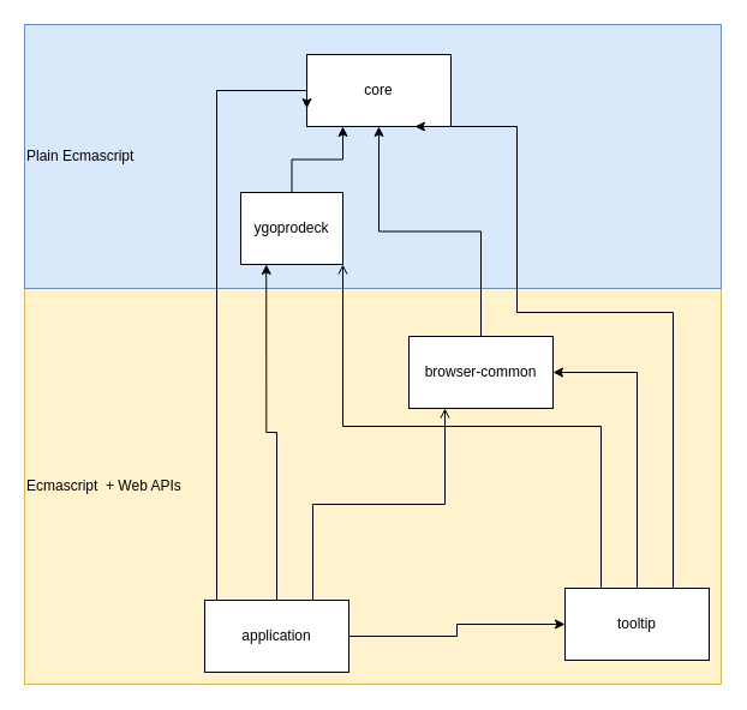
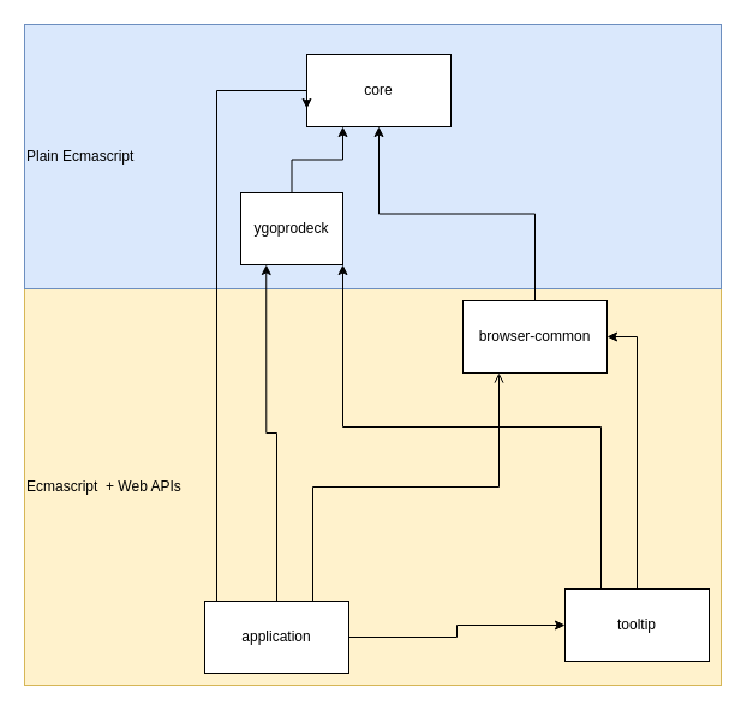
  <mxCell id="0" />
  <mxCell id="1" parent="0" />
  <mxCell id="2" value="&lt;div&gt;Ecmascript&amp;nbsp; + Web APIs&lt;br&gt;&lt;/div&gt;" style="rounded=0;whiteSpace=wrap;html=1;fillColor=#fff2cc;strokeColor=#d6b656;align=left;" parent="1" vertex="1"><mxGeometry x="20" y="240" width="580" height="330" as="geometry" /></mxCell>
  <mxCell id="3" value="&lt;div align=&quot;left&quot;&gt;Plain Ecmascript&lt;/div&gt;" style="rounded=0;whiteSpace=wrap;html=1;fillColor=#dae8fc;strokeColor=#6c8ebf;align=left;" parent="1" vertex="1"><mxGeometry x="20" y="20" width="580" height="220" as="geometry" /></mxCell>
  <mxCell id="4" value="core" style="rounded=0;whiteSpace=wrap;html=1;" parent="1" vertex="1"><mxGeometry x="255" y="45" width="120" height="60" as="geometry" /></mxCell>
  <mxCell id="5" style="edgeStyle=orthogonalEdgeStyle;rounded=0;orthogonalLoop=1;jettySize=auto;html=1;exitX=0.5;exitY=0;exitDx=0;exitDy=0;" parent="1" source="6" target="4" edge="1"><mxGeometry relative="1" as="geometry" /></mxCell>
- <mxCell id="6" value="browser-common" style="rounded=0;whiteSpace=wrap;html=1;" parent="1" vertex="1"><mxGeometry x="340" y="280" width="120" height="60" as="geometry" /></mxCell>
+ <mxCell id="6" value="browser-common" style="rounded=0;whiteSpace=wrap;html=1;" parent="1" vertex="1"><mxGeometry x="385" y="250" width="120" height="60" as="geometry" /></mxCell>
  <mxCell id="7" style="edgeStyle=orthogonalEdgeStyle;rounded=0;orthogonalLoop=1;jettySize=auto;html=1;exitX=0.5;exitY=0;exitDx=0;exitDy=0;entryX=0.25;entryY=1;entryDx=0;entryDy=0;" parent="1" source="8" target="4" edge="1"><mxGeometry relative="1" as="geometry" /></mxCell>
  <mxCell id="8" value="ygoprodeck" style="rounded=0;whiteSpace=wrap;html=1;" parent="1" vertex="1"><mxGeometry x="200" y="160" width="85" height="60" as="geometry" /></mxCell>
- <mxCell id="9" style="edgeStyle=orthogonalEdgeStyle;rounded=0;orthogonalLoop=1;jettySize=auto;html=1;exitX=0.25;exitY=0;exitDx=0;exitDy=0;entryX=1;entryY=1;entryDx=0;entryDy=0;endArrow=open;" parent="1" source="12" target="8" edge="1"><mxGeometry relative="1" as="geometry" /></mxCell>
+ <mxCell id="9" style="edgeStyle=orthogonalEdgeStyle;rounded=0;orthogonalLoop=1;jettySize=auto;html=1;exitX=0.25;exitY=0;exitDx=0;exitDy=0;entryX=1;entryY=1;entryDx=0;entryDy=0;" parent="1" source="12" target="8" edge="1"><mxGeometry relative="1" as="geometry" /></mxCell>
  <mxCell id="10" style="edgeStyle=orthogonalEdgeStyle;rounded=0;orthogonalLoop=1;jettySize=auto;html=1;exitX=0.5;exitY=0;exitDx=0;exitDy=0;entryX=1;entryY=0.5;entryDx=0;entryDy=0;" parent="1" source="12" target="6" edge="1"><mxGeometry relative="1" as="geometry" /></mxCell>
- <mxCell id="11" style="edgeStyle=orthogonalEdgeStyle;rounded=0;orthogonalLoop=1;jettySize=auto;html=1;exitX=0.75;exitY=0;exitDx=0;exitDy=0;entryX=0.75;entryY=1;entryDx=0;entryDy=0;" parent="1" source="12" target="4" edge="1"><mxGeometry relative="1" as="geometry"><Array as="points"><mxPoint x="560" y="260" /><mxPoint x="430" y="260" /></Array></mxGeometry></mxCell>
  <mxCell id="12" value="tooltip" style="rounded=0;whiteSpace=wrap;html=1;" parent="1" vertex="1"><mxGeometry x="470" y="490" width="120" height="60" as="geometry" /></mxCell>
  <mxCell id="13" style="edgeStyle=orthogonalEdgeStyle;rounded=0;orthogonalLoop=1;jettySize=auto;html=1;exitX=1;exitY=0.5;exitDx=0;exitDy=0;entryX=0;entryY=0.5;entryDx=0;entryDy=0;" parent="1" source="17" target="12" edge="1"><mxGeometry relative="1" as="geometry" /></mxCell>
  <mxCell id="14" style="edgeStyle=orthogonalEdgeStyle;rounded=0;orthogonalLoop=1;jettySize=auto;html=1;exitX=0.75;exitY=0;exitDx=0;exitDy=0;entryX=0.25;entryY=1;entryDx=0;entryDy=0;endArrow=open;" parent="1" source="17" target="6" edge="1"><mxGeometry relative="1" as="geometry" /></mxCell>
  <mxCell id="15" style="edgeStyle=orthogonalEdgeStyle;rounded=0;orthogonalLoop=1;jettySize=auto;html=1;exitX=0.25;exitY=0;exitDx=0;exitDy=0;entryX=0;entryY=0.75;entryDx=0;entryDy=0;" parent="1" source="17" target="4" edge="1"><mxGeometry relative="1" as="geometry"><Array as="points"><mxPoint x="180" y="500" /><mxPoint x="180" y="75" /></Array></mxGeometry></mxCell>
  <mxCell id="16" style="edgeStyle=orthogonalEdgeStyle;rounded=0;orthogonalLoop=1;jettySize=auto;html=1;exitX=0.5;exitY=0;exitDx=0;exitDy=0;entryX=0.25;entryY=1;entryDx=0;entryDy=0;" parent="1" source="17" target="8" edge="1"><mxGeometry relative="1" as="geometry" /></mxCell>
  <mxCell id="17" value="application" style="rounded=0;whiteSpace=wrap;html=1;" parent="1" vertex="1"><mxGeometry x="170" y="500" width="120" height="60" as="geometry" /></mxCell>
